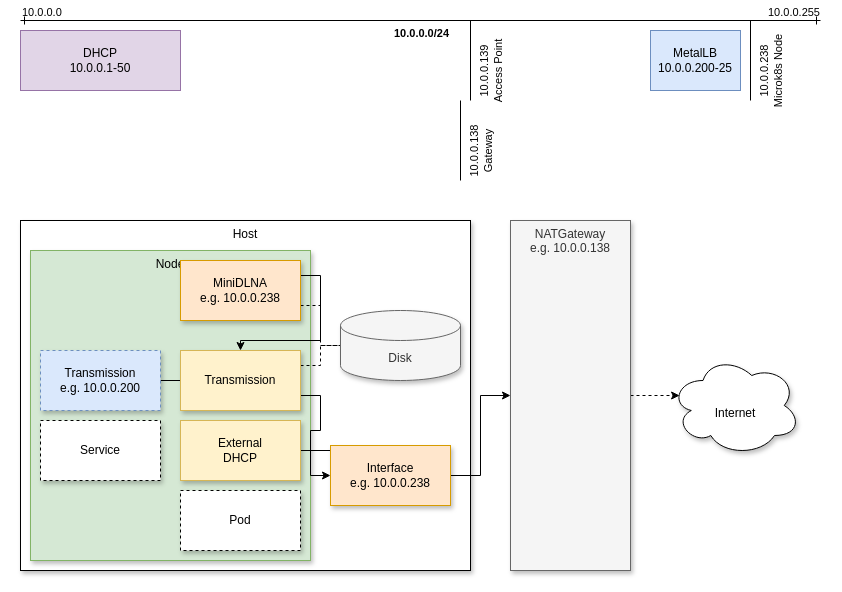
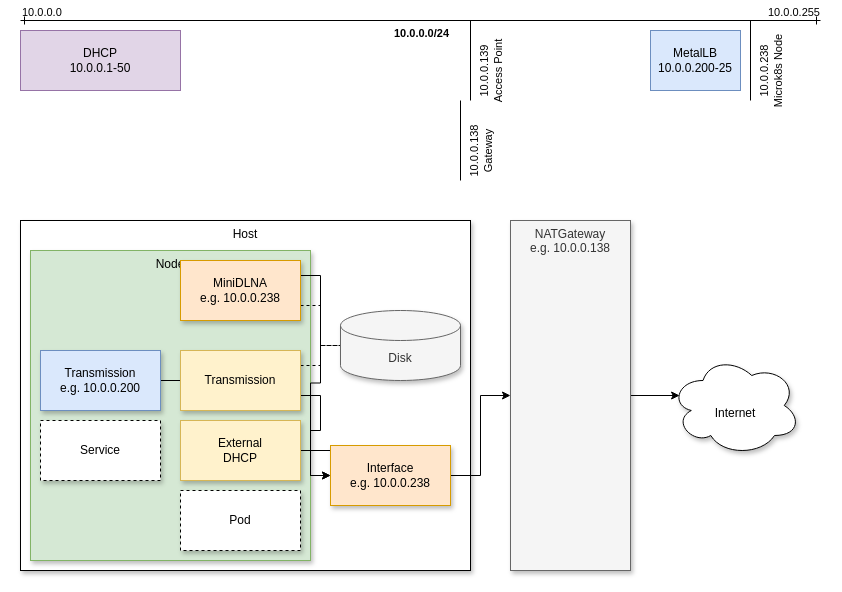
  <mxCell id="0" />
  <mxCell id="1" parent="0" />
  <mxCell id="2" value="" style="endArrow=ERone;html=1;strokeWidth=1;sketch=0;startArrow=ERone;startFill=0;endFill=0;" edge="1" parent="1"><mxGeometry x="0.038" y="50" relative="1" as="geometry"><mxPoint x="20" y="20" as="sourcePoint" /><mxPoint x="820" y="20" as="targetPoint" /><mxPoint as="offset" /></mxGeometry></mxCell>
  <mxCell id="3" value="10.0.0.0/24" style="edgeLabel;resizable=0;html=1;align=center;verticalAlign=top;fontStyle=1" connectable="0" vertex="1" parent="2"><mxGeometry relative="1" as="geometry" /></mxCell>
  <mxCell id="4" value="10.0.0.0" style="edgeLabel;resizable=0;html=1;align=left;verticalAlign=bottom;fontStyle=0;labelBackgroundColor=none;" connectable="0" vertex="1" parent="2"><mxGeometry x="-1" relative="1" as="geometry" /></mxCell>
  <mxCell id="5" value="10.0.0.255" style="edgeLabel;resizable=0;html=1;align=right;verticalAlign=bottom;labelBackgroundColor=none;fontStyle=0" connectable="0" vertex="1" parent="2"><mxGeometry x="1" relative="1" as="geometry" /></mxCell>
  <mxCell id="6" value="DHCP&lt;br&gt;10.0.0.1-50" style="rounded=0;whiteSpace=wrap;html=1;labelBackgroundColor=none;fillColor=#e1d5e7;strokeColor=#9673a6;sketch=0;" vertex="1" parent="1"><mxGeometry x="20" y="30" width="160" height="60" as="geometry" /></mxCell>
  <mxCell id="7" value="MetalLB&lt;br&gt;10.0.0.200-25" style="rounded=0;whiteSpace=wrap;html=1;labelBackgroundColor=none;fillColor=#dae8fc;strokeColor=#6c8ebf;sketch=0;" vertex="1" parent="1"><mxGeometry x="650" y="30" width="90" height="60" as="geometry" /></mxCell>
  <mxCell id="8" value="" style="endArrow=none;html=1;strokeWidth=1;sketch=0;" edge="1" parent="1"><mxGeometry width="50" height="50" relative="1" as="geometry"><mxPoint x="460" y="180" as="sourcePoint" /><mxPoint x="460" y="100" as="targetPoint" /></mxGeometry></mxCell>
  <mxCell id="9" value="10.0.0.138&lt;br&gt;Gateway" style="edgeLabel;html=1;align=center;verticalAlign=middle;resizable=0;points=[];labelBackgroundColor=none;rotation=270;" vertex="1" connectable="0" parent="8"><mxGeometry x="-0.287" y="-7" relative="1" as="geometry"><mxPoint x="13" y="1" as="offset" /></mxGeometry></mxCell>
  <mxCell id="10" value="" style="endArrow=none;html=1;strokeWidth=1;sketch=0;" edge="1" parent="1"><mxGeometry width="50" height="50" relative="1" as="geometry"><mxPoint x="470" y="100" as="sourcePoint" /><mxPoint x="470" y="20" as="targetPoint" /></mxGeometry></mxCell>
  <mxCell id="11" value="10.0.0.139&lt;br&gt;Access Point" style="edgeLabel;html=1;align=center;verticalAlign=middle;resizable=0;points=[];labelBackgroundColor=none;rotation=270;" vertex="1" connectable="0" parent="10"><mxGeometry x="-0.287" y="-7" relative="1" as="geometry"><mxPoint x="13" y="1" as="offset" /></mxGeometry></mxCell>
  <mxCell id="12" value="" style="endArrow=none;html=1;strokeWidth=1;sketch=0;" edge="1" parent="1"><mxGeometry width="50" height="50" relative="1" as="geometry"><mxPoint x="750" y="100" as="sourcePoint" /><mxPoint x="750" y="20" as="targetPoint" /></mxGeometry></mxCell>
  <mxCell id="13" value="10.0.0.238&lt;br&gt;Microk8s Node" style="edgeLabel;html=1;align=center;verticalAlign=middle;resizable=0;points=[];labelBackgroundColor=none;rotation=270;" vertex="1" connectable="0" parent="12"><mxGeometry x="-0.287" y="-7" relative="1" as="geometry"><mxPoint x="13" y="1" as="offset" /></mxGeometry></mxCell>
  <mxCell id="14" value="Host" style="rounded=0;whiteSpace=wrap;html=1;labelBackgroundColor=none;sketch=0;shadow=1;verticalAlign=top;" vertex="1" parent="1"><mxGeometry x="20" y="220" width="450" height="350" as="geometry" /></mxCell>
  <mxCell id="15" value="Node" style="rounded=0;whiteSpace=wrap;html=1;shadow=1;labelBackgroundColor=none;sketch=0;verticalAlign=top;fillColor=#d5e8d4;strokeColor=#82b366;" vertex="1" parent="1"><mxGeometry x="30" y="250" width="280" height="310" as="geometry" /></mxCell>
  <mxCell id="16" style="edgeStyle=orthogonalEdgeStyle;rounded=0;sketch=0;orthogonalLoop=1;jettySize=auto;html=1;exitX=0;exitY=0.5;exitDx=0;exitDy=0;entryX=1;entryY=0.5;entryDx=0;entryDy=0;startArrow=none;startFill=0;endArrow=none;endFill=0;strokeWidth=1;" edge="1" parent="1" source="19" target="24"><mxGeometry relative="1" as="geometry" /></mxCell>
  <mxCell id="17" style="edgeStyle=orthogonalEdgeStyle;rounded=0;sketch=0;orthogonalLoop=1;jettySize=auto;html=1;exitX=1;exitY=0.25;exitDx=0;exitDy=0;startArrow=none;startFill=0;endArrow=none;endFill=0;strokeWidth=1;entryX=0;entryY=0.5;entryDx=0;entryDy=0;entryPerimeter=0;dashed=1;" edge="1" parent="1" source="19" target="26"><mxGeometry relative="1" as="geometry"><mxPoint x="270" y="210" as="targetPoint" /></mxGeometry></mxCell>
  <mxCell id="18" style="edgeStyle=orthogonalEdgeStyle;rounded=0;sketch=0;orthogonalLoop=1;jettySize=auto;html=1;exitX=1;exitY=0.75;exitDx=0;exitDy=0;entryX=0;entryY=0.5;entryDx=0;entryDy=0;startArrow=none;startFill=0;endArrow=classic;endFill=1;strokeWidth=1;" edge="1" parent="1" source="19" target="32"><mxGeometry relative="1" as="geometry" /></mxCell>
  <mxCell id="19" value="Transmission" style="rounded=0;whiteSpace=wrap;html=1;shadow=1;labelBackgroundColor=none;sketch=0;fillColor=#fff2cc;strokeColor=#d6b656;" vertex="1" parent="1"><mxGeometry x="180" y="350" width="120" height="60" as="geometry" /></mxCell>
  <mxCell id="20" style="edgeStyle=orthogonalEdgeStyle;rounded=0;sketch=0;orthogonalLoop=1;jettySize=auto;html=1;exitX=1;exitY=0.75;exitDx=0;exitDy=0;startArrow=none;startFill=0;endArrow=none;endFill=0;strokeWidth=1;entryX=0;entryY=0.5;entryDx=0;entryDy=0;entryPerimeter=0;dashed=1;" edge="1" parent="1" source="22" target="26"><mxGeometry relative="1" as="geometry"><mxPoint x="410" y="320" as="targetPoint" /></mxGeometry></mxCell>
- <mxCell id="21" style="edgeStyle=orthogonalEdgeStyle;rounded=0;sketch=0;orthogonalLoop=1;jettySize=auto;html=1;exitX=1;exitY=0.25;exitDx=0;exitDy=0;startArrow=none;startFill=0;endArrow=classic;endFill=1;strokeWidth=1;" edge="1" parent="1" source="22" target="19"><mxGeometry relative="1" as="geometry" /></mxCell>
+ <mxCell id="21" style="edgeStyle=orthogonalEdgeStyle;rounded=0;sketch=0;orthogonalLoop=1;jettySize=auto;html=1;exitX=1;exitY=0.25;exitDx=0;exitDy=0;entryX=0;entryY=0.5;entryDx=0;entryDy=0;startArrow=none;startFill=0;endArrow=classic;endFill=1;strokeWidth=1;" edge="1" parent="1" source="22" target="32"><mxGeometry relative="1" as="geometry" /></mxCell>
  <mxCell id="22" value="MiniDLNA&lt;br&gt;e.g. 10.0.0.238" style="rounded=0;whiteSpace=wrap;html=1;shadow=1;labelBackgroundColor=none;sketch=0;fillColor=#ffe6cc;strokeColor=#d79b00;" vertex="1" parent="1"><mxGeometry x="180" y="260" width="120" height="60" as="geometry" /></mxCell>
  <mxCell id="23" value="Pod" style="rounded=0;whiteSpace=wrap;html=1;shadow=1;labelBackgroundColor=none;sketch=0;dashed=1;" vertex="1" parent="1"><mxGeometry x="180" y="490" width="120" height="60" as="geometry" /></mxCell>
- <mxCell id="24" value="Transmission&lt;br&gt;e.g. 10.0.0.200" style="rounded=0;whiteSpace=wrap;html=1;shadow=1;labelBackgroundColor=none;sketch=0;fillColor=#dae8fc;strokeColor=#6c8ebf;dashed=1;" vertex="1" parent="1"><mxGeometry x="40" y="350" width="120" height="60" as="geometry" /></mxCell>
+ <mxCell id="24" value="Transmission&lt;br&gt;e.g. 10.0.0.200" style="rounded=0;whiteSpace=wrap;html=1;shadow=1;labelBackgroundColor=none;sketch=0;fillColor=#dae8fc;strokeColor=#6c8ebf;" vertex="1" parent="1"><mxGeometry x="40" y="350" width="120" height="60" as="geometry" /></mxCell>
  <mxCell id="25" value="Service" style="rounded=0;whiteSpace=wrap;html=1;shadow=1;labelBackgroundColor=none;sketch=0;dashed=1;" vertex="1" parent="1"><mxGeometry x="40" y="420" width="120" height="60" as="geometry" /></mxCell>
  <mxCell id="26" value="Disk" style="shape=cylinder3;whiteSpace=wrap;html=1;boundedLbl=1;backgroundOutline=1;size=15;shadow=1;labelBackgroundColor=none;sketch=0;fillColor=#f5f5f5;strokeColor=#666666;fontColor=#333333;" vertex="1" parent="1"><mxGeometry x="340" y="310" width="120" height="70" as="geometry" /></mxCell>
  <mxCell id="27" style="edgeStyle=orthogonalEdgeStyle;rounded=0;sketch=0;orthogonalLoop=1;jettySize=auto;html=1;exitX=1;exitY=0.5;exitDx=0;exitDy=0;entryX=0;entryY=0.5;entryDx=0;entryDy=0;startArrow=none;startFill=0;endArrow=none;endFill=0;strokeWidth=1;" edge="1" parent="1" source="28" target="32"><mxGeometry relative="1" as="geometry" /></mxCell>
  <mxCell id="28" value="External&lt;br&gt;DHCP" style="rounded=0;whiteSpace=wrap;html=1;shadow=1;labelBackgroundColor=none;sketch=0;fillColor=#fff2cc;strokeColor=#d6b656;" vertex="1" parent="1"><mxGeometry x="180" y="420" width="120" height="60" as="geometry" /></mxCell>
- <mxCell id="29" style="edgeStyle=orthogonalEdgeStyle;rounded=0;sketch=0;orthogonalLoop=1;jettySize=auto;html=1;exitX=1;exitY=0.5;exitDx=0;exitDy=0;entryX=0.07;entryY=0.4;entryDx=0;entryDy=0;entryPerimeter=0;startArrow=none;startFill=0;endArrow=classic;endFill=1;strokeWidth=1;dashed=1;" edge="1" parent="1" source="30" target="33"><mxGeometry relative="1" as="geometry" /></mxCell>
+ <mxCell id="29" style="edgeStyle=orthogonalEdgeStyle;rounded=0;sketch=0;orthogonalLoop=1;jettySize=auto;html=1;exitX=1;exitY=0.5;exitDx=0;exitDy=0;entryX=0.07;entryY=0.4;entryDx=0;entryDy=0;entryPerimeter=0;startArrow=none;startFill=0;endArrow=classic;endFill=1;strokeWidth=1;" edge="1" parent="1" source="30" target="33"><mxGeometry relative="1" as="geometry" /></mxCell>
  <mxCell id="30" value="NATGateway&lt;br&gt;e.g. 10.0.0.138" style="rounded=0;whiteSpace=wrap;html=1;shadow=1;labelBackgroundColor=none;sketch=0;fillColor=#f5f5f5;strokeColor=#666666;fontColor=#333333;verticalAlign=top;" vertex="1" parent="1"><mxGeometry x="510" y="220" width="120" height="350" as="geometry" /></mxCell>
  <mxCell id="31" style="edgeStyle=orthogonalEdgeStyle;rounded=0;sketch=0;orthogonalLoop=1;jettySize=auto;html=1;exitX=1;exitY=0.5;exitDx=0;exitDy=0;startArrow=none;startFill=0;endArrow=classic;endFill=1;strokeWidth=1;" edge="1" parent="1" source="32" target="30"><mxGeometry relative="1" as="geometry" /></mxCell>
  <mxCell id="32" value="Interface&lt;br&gt;e.g. 10.0.0.238" style="rounded=0;whiteSpace=wrap;html=1;shadow=1;labelBackgroundColor=none;sketch=0;fillColor=#ffe6cc;strokeColor=#d79b00;" vertex="1" parent="1"><mxGeometry x="330" y="445" width="120" height="60" as="geometry" /></mxCell>
  <mxCell id="33" value="&lt;br&gt;Internet" style="ellipse;shape=cloud;whiteSpace=wrap;html=1;shadow=1;labelBackgroundColor=none;sketch=0;gradientColor=none;verticalAlign=middle;" vertex="1" parent="1"><mxGeometry x="670" y="355" width="130" height="100" as="geometry" /></mxCell>
